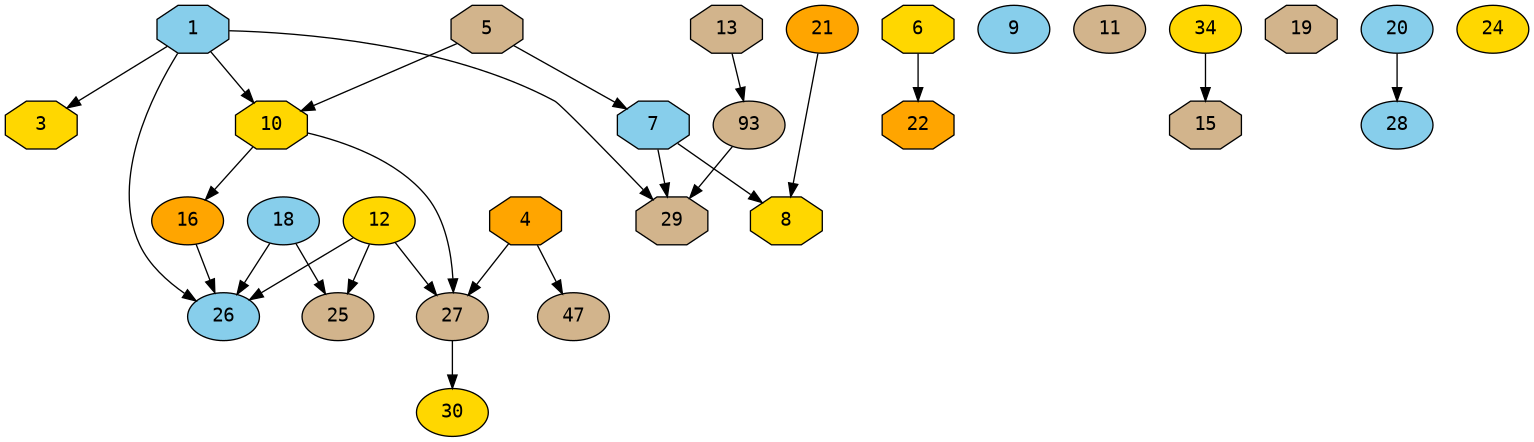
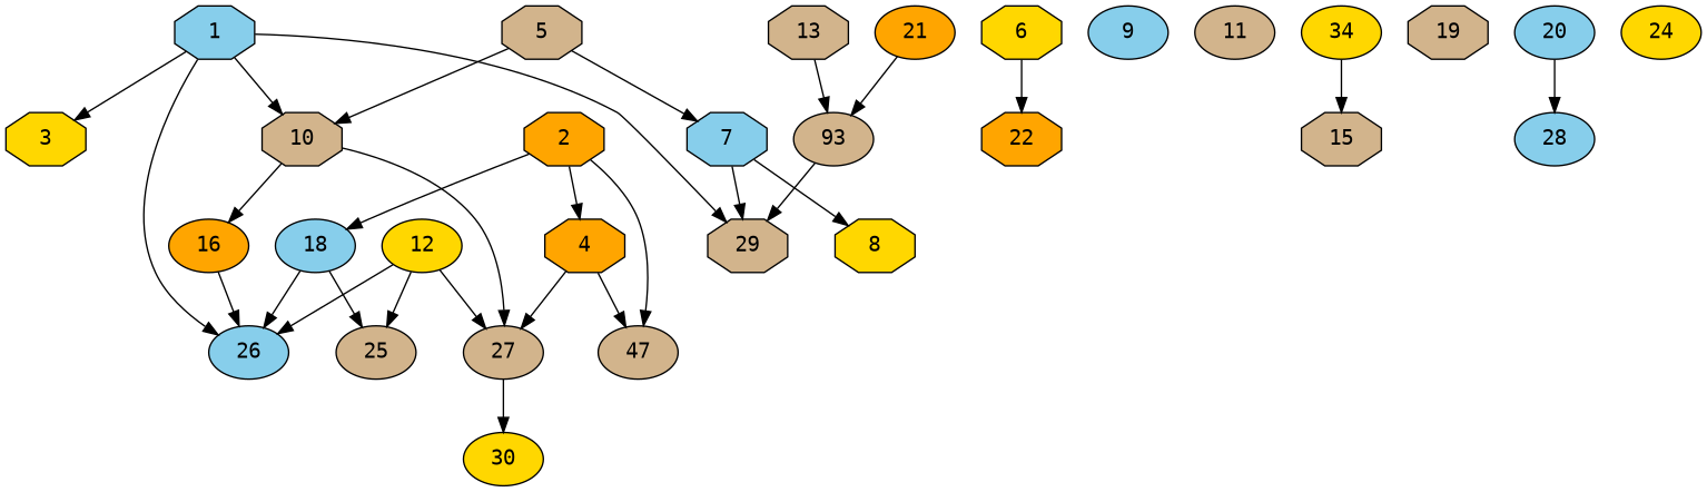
  digraph {
    "Number of processors"=16
    "Total schedule length"=46
    fontname="DejaVu Sans Mono"
    node ["Finish time"=46 Processor=13 "Start time"=0 Weight=8 fillcolor=tan fontname="DejaVu Sans Mono" shape=ellipse style=filled]
    edge [Weight=9 fontname="DejaVu Sans Mono"]
    1 ["Finish time"=10 Processor=14 Weight=10 fillcolor=skyblue shape=octagon]
-   10 ["Finish time"=27 "Start time"=19 fillcolor=gold shape=octagon]
+   10 ["Finish time"=27 "Start time"=19 shape=octagon]
    26 [Processor=14 "Start time"=44 Weight=2 fillcolor=skyblue]
    29 [Processor=15 "Start time"=36 Weight=10 shape=octagon]
    3 ["Finish time"=10 Processor=8 Weight=10 fillcolor=gold shape=octagon]
    27 ["Finish time"=37 "Start time"=31 Weight=6]
    16 ["Finish time"=44 Processor=14 "Start time"=36 fillcolor=orange]
    22 [Processor=1 "Start time"=36 Weight=10 fillcolor=orange shape=octagon]
    30 ["Start time"=38 fillcolor=gold]
+   2 ["Finish time"=3 Processor=5 Weight=3 fillcolor=orange shape=octagon]
    4 ["Finish time"=6 Processor=5 "Start time"=4 Weight=2 fillcolor=orange shape=octagon]
    n12 ["Finish time"=36 Processor=1 "Start time"=33 Weight=3 label=47]
    18 ["Finish time"=19 Processor=5 "Start time"=15 Weight=4 fillcolor=skyblue]
    25 ["Finish time"=44 Processor=12 "Start time"=37 Weight=7]
    5 ["Finish time"=6 Weight=6 shape=octagon]
    7 ["Finish time"=27 Processor=15 "Start time"=19 fillcolor=skyblue shape=octagon]
    8 ["Finish time"=44 Processor=2 "Start time"=37 Weight=7 fillcolor=gold shape=octagon]
    6 ["Finish time"=18 Processor=6 "Start time"=11 Weight=7 fillcolor=gold shape=octagon]
    9 ["Finish time"=4 Processor=9 Weight=4 fillcolor=skyblue]
    11 ["Finish time"=7 Processor=4 Weight=7]
    12 ["Finish time"=11 Processor=1 "Start time"=3 fillcolor=gold]
    13 ["Finish time"=11 Processor=2 "Start time"=2 Weight=9 shape=octagon]
    n23 ["Finish time"=24 Processor=7 "Start time"=18 Weight=6 label=93]
    n24 ["Finish time"=4 Processor=3 Weight=4 fillcolor=gold label=34]
    15 ["Finish time"=31 Processor=9 "Start time"=27 Weight=4 shape=octagon]
    19 ["Finish time"=7 Processor=15 Weight=7 shape=octagon]
    20 ["Finish time"=2 Processor=10 Weight=2 fillcolor=skyblue]
    28 ["Finish time"=33 Processor=10 "Start time"=24 Weight=9 fillcolor=skyblue]
    21 ["Finish time"=15 Processor=7 "Start time"=7 fillcolor=orange]
    24 ["Finish time"=9 Processor=16 Weight=9 fillcolor=gold]
    1 -> 10
    1 -> 26 [Weight=17]
    1 -> 29 [Weight=21]
    1 -> 3 [Weight=12]
    10 -> 27 [Weight=7]
    10 -> 16
    27 -> 30 [Weight=21]
    16 -> 26 [Weight=5]
+   2 -> 4 [Weight=24]
+   2 -> n12 [Weight=14]
+   2 -> 18 [Weight=24]
    4 -> 27 [Weight=17]
    4 -> n12 [Weight=12]
    18 -> 26 [Weight=17]
    18 -> 25 [Weight=17]
    5 -> 10 [Weight=17]
    5 -> 7
    7 -> 29 [Weight=21]
    7 -> 8 [Weight=7]
    6 -> 22 [Weight=12]
    12 -> 26 [Weight=5]
    12 -> 27 [Weight=12]
    12 -> 25 [Weight=12]
    13 -> n23 [Weight=7]
    n23 -> 29
    n24 -> 15
    20 -> 28 [Weight=24]
-   21 -> 8 [Weight=24]
+   21 -> n23 [Weight=24]
  }
